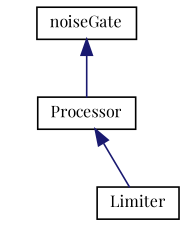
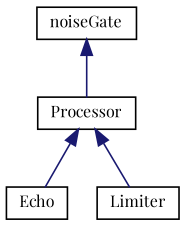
  digraph {
    fontname="Playfair Display"
    rankdir=TB
    node [color=black fillcolor=white fontname="Playfair Display" fontsize=10 shape=record style=filled]
    edge [color=midnightblue dir=back fontname="Playfair Display" fontsize=10 labelfontname=Helvetica labelfontsize=10 style=solid]
    n1 [height=0.2 label=Processor width=0.4]
+   n2 [height=0.2 label=Echo width=0.4]
    n3 [height=0.2 label=Limiter width=0.4]
    n4 [height=0.2 label=noiseGate width=0.4]
+   n1 -> n2
    n1 -> n3
    n4 -> n1
  }
